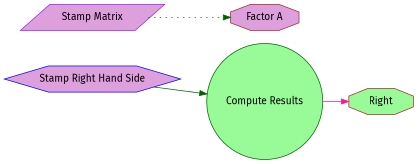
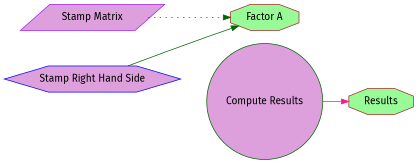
  digraph {
    fontname="Fira Sans"
    rankdir=LR
    node [color=brown fillcolor=plum fontname="Fira Sans" shape=octagon style=filled]
    edge [color=darkgreen fontname="Fira Sans" style=solid]
    n1 [color=purple label="Stamp Matrix" shape=parallelogram]
-   n2 [label="Factor A"]
+   n2 [fillcolor=palegreen label="Factor A"]
    n3 [color=blue label="Stamp Right Hand Side" shape=hexagon]
-   n4 [color=darkgreen fillcolor=palegreen label="Compute Results" shape=circle]
-   n5 [fillcolor=palegreen label=Right]
+   n4 [color=darkgreen label="Compute Results" shape=circle]
+   n5 [fillcolor=palegreen label=Results]
    n1 -> n2 [style=dotted]
-   n3 -> n4
+   n3 -> n2
    n4 -> n5 [color=deeppink]
  }
